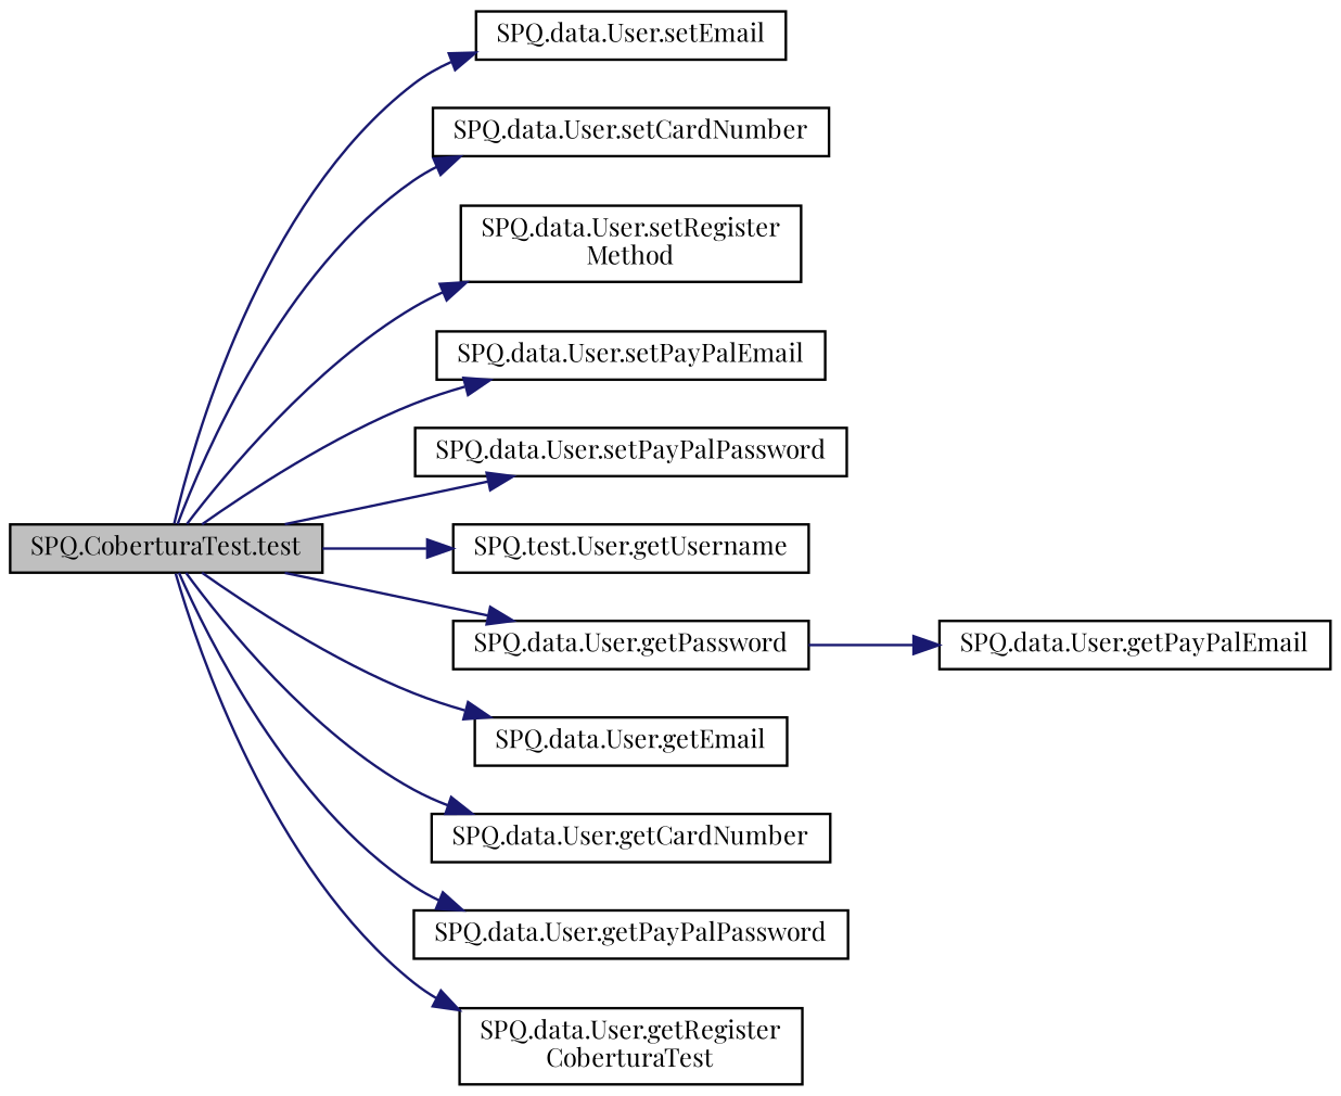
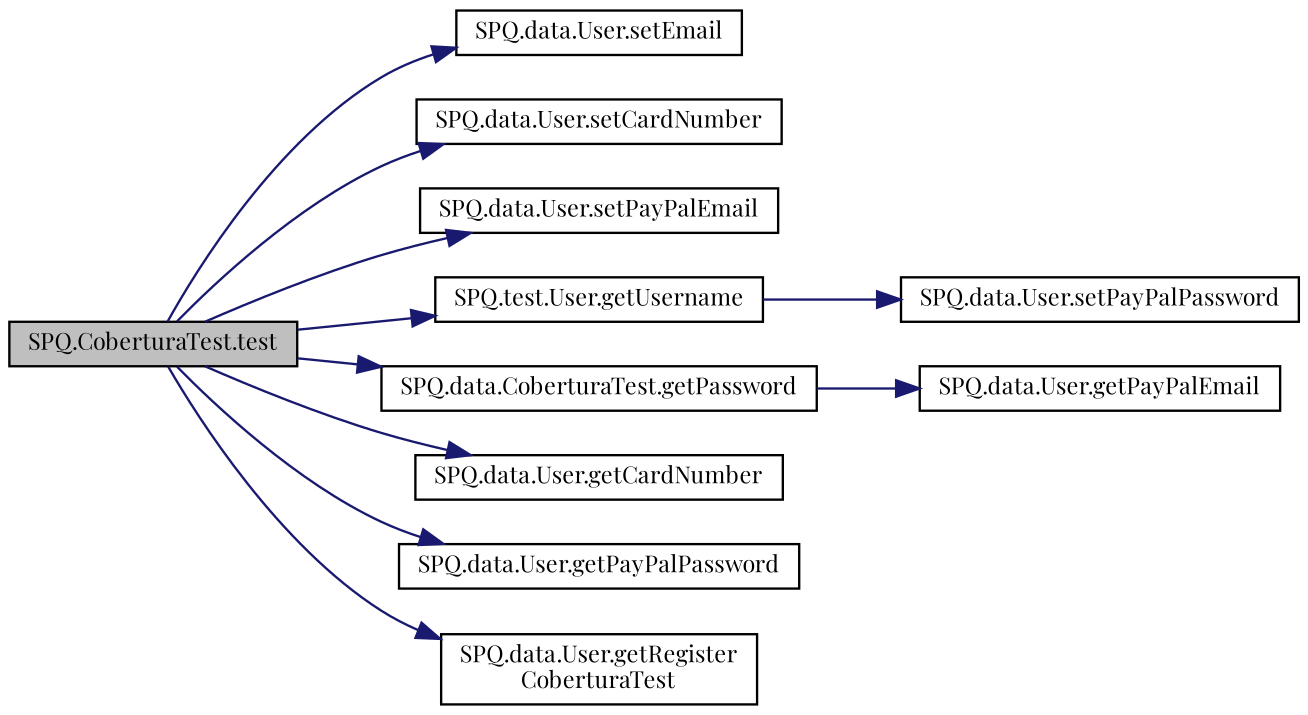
  digraph {
    fontname="Playfair Display"
    rankdir=LR
    node [color=black fillcolor=white fontname="Playfair Display" fontsize=10 shape=record style=filled]
    edge [color=midnightblue fontname="Playfair Display" fontsize=10 labelfontname=Helvetica labelfontsize=10 style=solid]
    n1 [fillcolor=grey75 fontcolor=black height=0.2 label="SPQ.CoberturaTest.test" width=0.4]
    n2 [height=0.2 label="SPQ.data.User.setEmail" width=0.4]
    n3 [height=0.2 label="SPQ.data.User.setCardNumber" width=0.4]
-   n4 [height=0.2 label="SPQ.data.User.setRegister\lMethod" width=0.4]
    n5 [height=0.2 label="SPQ.data.User.setPayPalEmail" width=0.4]
    n6 [height=0.2 label="SPQ.data.User.setPayPalPassword" width=0.4]
    n7 [height=0.2 label="SPQ.test.User.getUsername" width=0.4]
-   n8 [height=0.2 label="SPQ.data.User.getPassword" width=0.4]
-   n9 [height=0.2 label="SPQ.data.User.getEmail" width=0.4]
+   n8 [height=0.2 label="SPQ.data.CoberturaTest.getPassword" width=0.4]
    n10 [height=0.2 label="SPQ.data.User.getCardNumber" width=0.4]
    n11 [height=0.2 label="SPQ.data.User.getPayPalPassword" width=0.4]
    n12 [height=0.2 label="SPQ.data.User.getRegister\lCoberturaTest" width=0.4]
    n13 [height=0.2 label="SPQ.data.User.getPayPalEmail" width=0.4]
    n1 -> n2
    n1 -> n3
-   n1 -> n4
    n1 -> n5
-   n1 -> n6
+   n7 -> n6
    n1 -> n7
    n1 -> n8
-   n1 -> n9
    n1 -> n10
    n1 -> n11
    n1 -> n12
    n8 -> n13
  }
